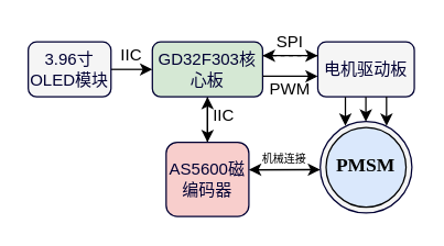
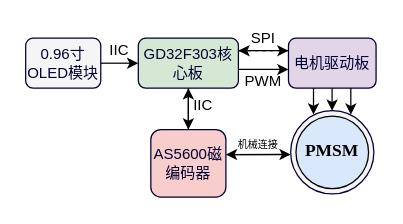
  <mxCell id="0" />
  <mxCell id="1" parent="0" />
  <mxCell id="2" style="edgeStyle=orthogonalEdgeStyle;rounded=0;orthogonalLoop=1;jettySize=auto;html=1;entryX=0.5;entryY=0;entryDx=0;entryDy=0;" parent="1" source="3" target="14" edge="1"><mxGeometry relative="1" as="geometry" /></mxCell>
  <mxCell id="3" value="&lt;font color=&quot;#000033&quot;&gt;GD32F303核心板&lt;/font&gt;" style="rounded=1;whiteSpace=wrap;html=1;fillColor=#d5e8d4;fontColor=#333333;strokeColor=#000033;" parent="1" vertex="1"><mxGeometry x="110" y="30" width="80" height="40" as="geometry" /></mxCell>
- <mxCell id="4" value="&lt;font color=&quot;#000033&quot;&gt;电机驱动板&lt;/font&gt;" style="rounded=1;whiteSpace=wrap;html=1;fillColor=#f5f5f5;fontColor=#333333;strokeColor=#000033;" parent="1" vertex="1"><mxGeometry x="230" y="30" width="70" height="40" as="geometry" /></mxCell>
+ <mxCell id="4" value="&lt;font color=&quot;#000033&quot;&gt;电机驱动板&lt;/font&gt;" style="rounded=1;whiteSpace=wrap;html=1;fillColor=#e1d5e7;fontColor=#333333;strokeColor=#000033;" parent="1" vertex="1"><mxGeometry x="230" y="30" width="70" height="40" as="geometry" /></mxCell>
  <mxCell id="5" style="edgeStyle=orthogonalEdgeStyle;rounded=0;orthogonalLoop=1;jettySize=auto;html=1;" parent="1" source="6" edge="1"><mxGeometry relative="1" as="geometry"><mxPoint x="110" y="50" as="targetPoint" /></mxGeometry></mxCell>
- <mxCell id="6" value="&lt;font color=&quot;#000033&quot;&gt;3.96寸OLED模块&lt;/font&gt;" style="rounded=1;whiteSpace=wrap;html=1;fillColor=#f5f5f5;fontColor=#333333;strokeColor=#000033;" parent="1" vertex="1"><mxGeometry x="20" y="30" width="60" height="40" as="geometry" /></mxCell>
+ <mxCell id="6" value="&lt;font color=&quot;#000033&quot;&gt;0.96寸OLED模块&lt;/font&gt;" style="rounded=1;whiteSpace=wrap;html=1;fillColor=#f5f5f5;fontColor=#333333;strokeColor=#000033;" parent="1" vertex="1"><mxGeometry x="20" y="30" width="60" height="40" as="geometry" /></mxCell>
  <mxCell id="7" value="IIC" style="text;html=1;align=center;verticalAlign=middle;whiteSpace=wrap;rounded=0;" parent="1" vertex="1"><mxGeometry x="75" y="30" width="40" height="20" as="geometry" /></mxCell>
  <mxCell id="8" value="SPI" style="text;html=1;align=center;verticalAlign=middle;whiteSpace=wrap;rounded=0;" parent="1" vertex="1"><mxGeometry x="190" y="20" width="40" height="20" as="geometry" /></mxCell>
  <mxCell id="9" value="" style="endArrow=classic;html=1;rounded=0;" parent="1" edge="1"><mxGeometry width="50" height="50" relative="1" as="geometry"><mxPoint x="190" y="40" as="sourcePoint" /><mxPoint x="230" y="40" as="targetPoint" /></mxGeometry></mxCell>
  <mxCell id="10" value="" style="endArrow=classic;html=1;rounded=0;entryX=1;entryY=0.25;entryDx=0;entryDy=0;exitX=0;exitY=0.25;exitDx=0;exitDy=0;dashed=1;" parent="1" source="4" target="3" edge="1"><mxGeometry width="50" height="50" relative="1" as="geometry"><mxPoint x="235" y="10" as="sourcePoint" /><mxPoint x="295" y="10" as="targetPoint" /></mxGeometry></mxCell>
  <mxCell id="11" value="" style="endArrow=classic;html=1;rounded=0;" parent="1" edge="1"><mxGeometry width="50" height="50" relative="1" as="geometry"><mxPoint x="190" y="55" as="sourcePoint" /><mxPoint x="230" y="55" as="targetPoint" /></mxGeometry></mxCell>
  <mxCell id="12" value="PWM" style="text;html=1;align=center;verticalAlign=middle;whiteSpace=wrap;rounded=0;" parent="1" vertex="1"><mxGeometry x="190" y="55" width="40" height="20" as="geometry" /></mxCell>
  <mxCell id="13" style="edgeStyle=orthogonalEdgeStyle;rounded=0;orthogonalLoop=1;jettySize=auto;html=1;entryX=0.5;entryY=1;entryDx=0;entryDy=0;" parent="1" source="14" target="3" edge="1"><mxGeometry relative="1" as="geometry" /></mxCell>
  <mxCell id="14" value="&lt;font color=&quot;#000033&quot;&gt;AS5600磁编码器&lt;/font&gt;" style="rounded=1;whiteSpace=wrap;html=1;fillColor=#f8cecc;fontColor=#333333;strokeColor=#000033;" parent="1" vertex="1"><mxGeometry x="120" y="103" width="60" height="54" as="geometry" /></mxCell>
  <mxCell id="15" value="IIC" style="text;html=1;align=center;verticalAlign=middle;whiteSpace=wrap;rounded=0;" parent="1" vertex="1"><mxGeometry x="142" y="74" width="40" height="20" as="geometry" /></mxCell>
  <mxCell id="16" value="" style="group" vertex="1" connectable="0" parent="1"><mxGeometry x="231.75" y="88" width="66.5" height="66.5" as="geometry" /></mxCell>
  <mxCell id="17" value="" style="ellipse;whiteSpace=wrap;html=1;aspect=fixed;fillColor=#f5f5f5;fontColor=#333333;strokeColor=#000033;" vertex="1" parent="16"><mxGeometry width="66.5" height="66.5" as="geometry" /></mxCell>
  <mxCell id="18" value="&lt;b&gt;&lt;font style=&quot;font-size: 14px;&quot; face=&quot;Times New Roman&quot;&gt;PMSM&lt;/font&gt;&lt;/b&gt;" style="ellipse;whiteSpace=wrap;html=1;aspect=fixed;fillColor=#dae8fc;" vertex="1" parent="16"><mxGeometry x="4.25" y="4.25" width="58" height="58" as="geometry" /></mxCell>
  <mxCell id="19" value="" style="endArrow=classic;html=1;rounded=0;" edge="1" parent="1"><mxGeometry width="50" height="50" relative="1" as="geometry"><mxPoint x="264.86" y="70" as="sourcePoint" /><mxPoint x="264.86" y="88" as="targetPoint" /></mxGeometry></mxCell>
  <mxCell id="20" value="" style="endArrow=classic;html=1;rounded=0;exitX=0.712;exitY=0.996;exitDx=0;exitDy=0;exitPerimeter=0;entryX=0.723;entryY=0.047;entryDx=0;entryDy=0;entryPerimeter=0;" edge="1" parent="1" source="4" target="17"><mxGeometry width="50" height="50" relative="1" as="geometry"><mxPoint x="285.58" y="70" as="sourcePoint" /><mxPoint x="285.548" y="95.529" as="targetPoint" /></mxGeometry></mxCell>
  <mxCell id="21" value="" style="endArrow=classic;html=1;rounded=0;exitX=0.712;exitY=0.996;exitDx=0;exitDy=0;exitPerimeter=0;entryX=0.723;entryY=0.047;entryDx=0;entryDy=0;entryPerimeter=0;" edge="1" parent="1"><mxGeometry width="50" height="50" relative="1" as="geometry"><mxPoint x="250" y="70" as="sourcePoint" /><mxPoint x="250" y="91" as="targetPoint" /></mxGeometry></mxCell>
  <mxCell id="22" value="&lt;font style=&quot;font-size: 8px;&quot;&gt;机械连接&lt;/font&gt;" style="text;html=1;align=center;verticalAlign=middle;whiteSpace=wrap;rounded=0;" vertex="1" parent="1"><mxGeometry x="178" y="104" width="56" height="20" as="geometry" /></mxCell>
  <mxCell id="23" value="" style="endArrow=classic;html=1;rounded=0;entryX=-0.01;entryY=0.525;entryDx=0;entryDy=0;entryPerimeter=0;" edge="1" parent="1"><mxGeometry width="50" height="50" relative="1" as="geometry"><mxPoint x="180.67" y="123.04" as="sourcePoint" /><mxPoint x="231.755" y="122.952" as="targetPoint" /></mxGeometry></mxCell>
  <mxCell id="24" value="" style="endArrow=classic;html=1;rounded=0;" edge="1" parent="1"><mxGeometry width="50" height="50" relative="1" as="geometry"><mxPoint x="231" y="122.97" as="sourcePoint" /><mxPoint x="180" y="122.97" as="targetPoint" /></mxGeometry></mxCell>
